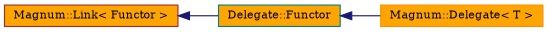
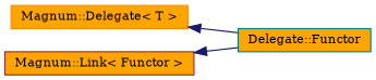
  digraph {
    fontname="DejaVu Serif"
    rankdir=LR
    node [fillcolor=orange fontname="DejaVu Serif" fontsize=10 shape=record style=filled]
    edge [color=midnightblue dir=back fontname="DejaVu Serif" fontsize=10 labelfontname=Helvetica labelfontsize=10 style=solid]
    n1 [color=darkorange fontcolor=black height=0.2 label="Magnum::Delegate\< T \>" width=0.4]
    n2 [color=teal height=0.2 label="Delegate::Functor" width=0.4]
    n3 [color=brown height=0.2 label="Magnum::Link\< Functor \>" width=0.4]
-   n2 -> n1
+   n1 -> n2
    n3 -> n2
  }
